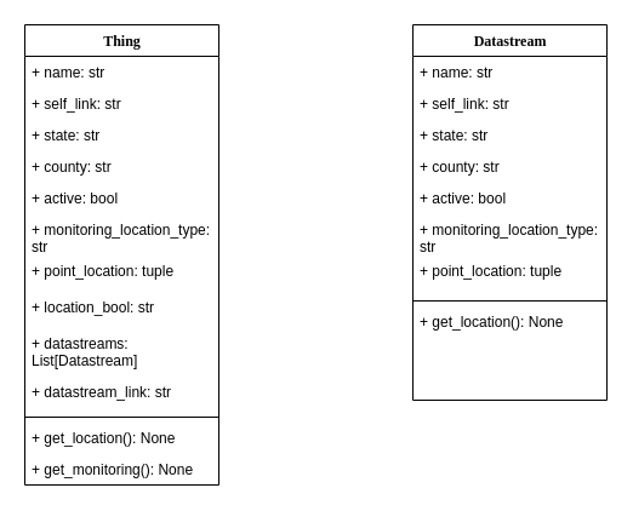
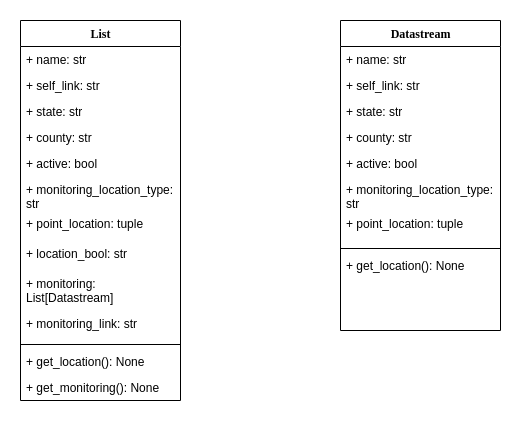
  <mxCell id="0" />
  <mxCell id="1" parent="0" />
- <mxCell id="2" value="Thing" style="swimlane;html=1;fontStyle=1;align=center;verticalAlign=top;childLayout=stackLayout;horizontal=1;startSize=26;horizontalStack=0;resizeParent=1;resizeLast=0;collapsible=1;marginBottom=0;swimlaneFillColor=#ffffff;rounded=0;shadow=0;comic=0;labelBackgroundColor=none;strokeWidth=1;fillColor=none;fontFamily=Verdana;fontSize=12" vertex="1" parent="1"><mxGeometry x="20" y="20" width="160" height="380" as="geometry" /></mxCell>
+ <mxCell id="2" value="List" style="swimlane;html=1;fontStyle=1;align=center;verticalAlign=top;childLayout=stackLayout;horizontal=1;startSize=26;horizontalStack=0;resizeParent=1;resizeLast=0;collapsible=1;marginBottom=0;swimlaneFillColor=#ffffff;rounded=0;shadow=0;comic=0;labelBackgroundColor=none;strokeWidth=1;fillColor=none;fontFamily=Verdana;fontSize=12" vertex="1" parent="1"><mxGeometry x="20" y="20" width="160" height="380" as="geometry" /></mxCell>
  <mxCell id="3" value="+ name: str" style="text;html=1;strokeColor=none;fillColor=none;align=left;verticalAlign=top;spacingLeft=4;spacingRight=4;whiteSpace=wrap;overflow=hidden;rotatable=0;points=[[0,0.5],[1,0.5]];portConstraint=eastwest;" vertex="1" parent="2"><mxGeometry y="26" width="160" height="26" as="geometry" /></mxCell>
  <mxCell id="4" value="+ self_link: str" style="text;html=1;strokeColor=none;fillColor=none;align=left;verticalAlign=top;spacingLeft=4;spacingRight=4;whiteSpace=wrap;overflow=hidden;rotatable=0;points=[[0,0.5],[1,0.5]];portConstraint=eastwest;" vertex="1" parent="2"><mxGeometry y="52" width="160" height="26" as="geometry" /></mxCell>
  <mxCell id="5" value="+ state: str" style="text;html=1;strokeColor=none;fillColor=none;align=left;verticalAlign=top;spacingLeft=4;spacingRight=4;whiteSpace=wrap;overflow=hidden;rotatable=0;points=[[0,0.5],[1,0.5]];portConstraint=eastwest;" vertex="1" parent="2"><mxGeometry y="78" width="160" height="26" as="geometry" /></mxCell>
  <mxCell id="6" value="+ county: str" style="text;html=1;strokeColor=none;fillColor=none;align=left;verticalAlign=top;spacingLeft=4;spacingRight=4;whiteSpace=wrap;overflow=hidden;rotatable=0;points=[[0,0.5],[1,0.5]];portConstraint=eastwest;" vertex="1" parent="2"><mxGeometry y="104" width="160" height="26" as="geometry" /></mxCell>
  <mxCell id="7" value="+ active: bool" style="text;html=1;strokeColor=none;fillColor=none;align=left;verticalAlign=top;spacingLeft=4;spacingRight=4;whiteSpace=wrap;overflow=hidden;rotatable=0;points=[[0,0.5],[1,0.5]];portConstraint=eastwest;" vertex="1" parent="2"><mxGeometry y="130" width="160" height="26" as="geometry" /></mxCell>
  <mxCell id="8" value="+ monitoring_location_type: str" style="text;html=1;strokeColor=none;fillColor=none;align=left;verticalAlign=top;spacingLeft=4;spacingRight=4;whiteSpace=wrap;overflow=hidden;rotatable=0;points=[[0,0.5],[1,0.5]];portConstraint=eastwest;" vertex="1" parent="2"><mxGeometry y="156" width="160" height="34" as="geometry" /></mxCell>
  <mxCell id="9" value="+ point_location: tuple" style="text;html=1;strokeColor=none;fillColor=none;align=left;verticalAlign=top;spacingLeft=4;spacingRight=4;whiteSpace=wrap;overflow=hidden;rotatable=0;points=[[0,0.5],[1,0.5]];portConstraint=eastwest;" vertex="1" parent="2"><mxGeometry y="190" width="160" height="30" as="geometry" /></mxCell>
  <mxCell id="10" value="+ location_bool: str" style="text;html=1;strokeColor=none;fillColor=none;align=left;verticalAlign=top;spacingLeft=4;spacingRight=4;whiteSpace=wrap;overflow=hidden;rotatable=0;points=[[0,0.5],[1,0.5]];portConstraint=eastwest;" vertex="1" parent="2"><mxGeometry y="220" width="160" height="30" as="geometry" /></mxCell>
- <mxCell id="11" value="+ datastreams: List[Datastream]" style="text;html=1;strokeColor=none;fillColor=none;align=left;verticalAlign=top;spacingLeft=4;spacingRight=4;whiteSpace=wrap;overflow=hidden;rotatable=0;points=[[0,0.5],[1,0.5]];portConstraint=eastwest;" vertex="1" parent="2"><mxGeometry y="250" width="160" height="40" as="geometry" /></mxCell>
- <mxCell id="12" value="+ datastream_link: str" style="text;html=1;strokeColor=none;fillColor=none;align=left;verticalAlign=top;spacingLeft=4;spacingRight=4;whiteSpace=wrap;overflow=hidden;rotatable=0;points=[[0,0.5],[1,0.5]];portConstraint=eastwest;" vertex="1" parent="2"><mxGeometry y="290" width="160" height="30" as="geometry" /></mxCell>
+ <mxCell id="11" value="+ monitoring: List[Datastream]" style="text;html=1;strokeColor=none;fillColor=none;align=left;verticalAlign=top;spacingLeft=4;spacingRight=4;whiteSpace=wrap;overflow=hidden;rotatable=0;points=[[0,0.5],[1,0.5]];portConstraint=eastwest;" vertex="1" parent="2"><mxGeometry y="250" width="160" height="40" as="geometry" /></mxCell>
+ <mxCell id="12" value="+ monitoring_link: str" style="text;html=1;strokeColor=none;fillColor=none;align=left;verticalAlign=top;spacingLeft=4;spacingRight=4;whiteSpace=wrap;overflow=hidden;rotatable=0;points=[[0,0.5],[1,0.5]];portConstraint=eastwest;" vertex="1" parent="2"><mxGeometry y="290" width="160" height="30" as="geometry" /></mxCell>
  <mxCell id="13" value="" style="line;html=1;strokeWidth=1;fillColor=none;align=left;verticalAlign=middle;spacingTop=-1;spacingLeft=3;spacingRight=3;rotatable=0;labelPosition=right;points=[];portConstraint=eastwest;" vertex="1" parent="2"><mxGeometry y="320" width="160" height="8" as="geometry" /></mxCell>
  <mxCell id="14" value="+ get_location(): None" style="text;html=1;strokeColor=none;fillColor=none;align=left;verticalAlign=top;spacingLeft=4;spacingRight=4;whiteSpace=wrap;overflow=hidden;rotatable=0;points=[[0,0.5],[1,0.5]];portConstraint=eastwest;" vertex="1" parent="2"><mxGeometry y="328" width="160" height="26" as="geometry" /></mxCell>
  <mxCell id="15" value="+ get_monitoring(): None" style="text;html=1;strokeColor=none;fillColor=none;align=left;verticalAlign=top;spacingLeft=4;spacingRight=4;whiteSpace=wrap;overflow=hidden;rotatable=0;points=[[0,0.5],[1,0.5]];portConstraint=eastwest;" vertex="1" parent="2"><mxGeometry y="354" width="160" height="26" as="geometry" /></mxCell>
  <mxCell id="16" value="Datastream" style="swimlane;html=1;fontStyle=1;align=center;verticalAlign=top;childLayout=stackLayout;horizontal=1;startSize=26;horizontalStack=0;resizeParent=1;resizeLast=0;collapsible=1;marginBottom=0;swimlaneFillColor=#ffffff;rounded=0;shadow=0;comic=0;labelBackgroundColor=none;strokeWidth=1;fillColor=none;fontFamily=Verdana;fontSize=12" vertex="1" parent="1"><mxGeometry x="340" y="20" width="160" height="310" as="geometry" /></mxCell>
  <mxCell id="17" value="+ name: str" style="text;html=1;strokeColor=none;fillColor=none;align=left;verticalAlign=top;spacingLeft=4;spacingRight=4;whiteSpace=wrap;overflow=hidden;rotatable=0;points=[[0,0.5],[1,0.5]];portConstraint=eastwest;" vertex="1" parent="16"><mxGeometry y="26" width="160" height="26" as="geometry" /></mxCell>
  <mxCell id="18" value="+ self_link: str" style="text;html=1;strokeColor=none;fillColor=none;align=left;verticalAlign=top;spacingLeft=4;spacingRight=4;whiteSpace=wrap;overflow=hidden;rotatable=0;points=[[0,0.5],[1,0.5]];portConstraint=eastwest;" vertex="1" parent="16"><mxGeometry y="52" width="160" height="26" as="geometry" /></mxCell>
  <mxCell id="19" value="+ state: str" style="text;html=1;strokeColor=none;fillColor=none;align=left;verticalAlign=top;spacingLeft=4;spacingRight=4;whiteSpace=wrap;overflow=hidden;rotatable=0;points=[[0,0.5],[1,0.5]];portConstraint=eastwest;" vertex="1" parent="16"><mxGeometry y="78" width="160" height="26" as="geometry" /></mxCell>
  <mxCell id="20" value="+ county: str" style="text;html=1;strokeColor=none;fillColor=none;align=left;verticalAlign=top;spacingLeft=4;spacingRight=4;whiteSpace=wrap;overflow=hidden;rotatable=0;points=[[0,0.5],[1,0.5]];portConstraint=eastwest;" vertex="1" parent="16"><mxGeometry y="104" width="160" height="26" as="geometry" /></mxCell>
  <mxCell id="21" value="+ active: bool" style="text;html=1;strokeColor=none;fillColor=none;align=left;verticalAlign=top;spacingLeft=4;spacingRight=4;whiteSpace=wrap;overflow=hidden;rotatable=0;points=[[0,0.5],[1,0.5]];portConstraint=eastwest;" vertex="1" parent="16"><mxGeometry y="130" width="160" height="26" as="geometry" /></mxCell>
  <mxCell id="22" value="+ monitoring_location_type: str" style="text;html=1;strokeColor=none;fillColor=none;align=left;verticalAlign=top;spacingLeft=4;spacingRight=4;whiteSpace=wrap;overflow=hidden;rotatable=0;points=[[0,0.5],[1,0.5]];portConstraint=eastwest;" vertex="1" parent="16"><mxGeometry y="156" width="160" height="34" as="geometry" /></mxCell>
  <mxCell id="23" value="+ point_location: tuple" style="text;html=1;strokeColor=none;fillColor=none;align=left;verticalAlign=top;spacingLeft=4;spacingRight=4;whiteSpace=wrap;overflow=hidden;rotatable=0;points=[[0,0.5],[1,0.5]];portConstraint=eastwest;" vertex="1" parent="16"><mxGeometry y="190" width="160" height="34" as="geometry" /></mxCell>
  <mxCell id="24" value="" style="line;html=1;strokeWidth=1;fillColor=none;align=left;verticalAlign=middle;spacingTop=-1;spacingLeft=3;spacingRight=3;rotatable=0;labelPosition=right;points=[];portConstraint=eastwest;" vertex="1" parent="16"><mxGeometry y="224" width="160" height="8" as="geometry" /></mxCell>
  <mxCell id="25" value="+ get_location(): None" style="text;html=1;strokeColor=none;fillColor=none;align=left;verticalAlign=top;spacingLeft=4;spacingRight=4;whiteSpace=wrap;overflow=hidden;rotatable=0;points=[[0,0.5],[1,0.5]];portConstraint=eastwest;" vertex="1" parent="16"><mxGeometry y="232" width="160" height="26" as="geometry" /></mxCell>
